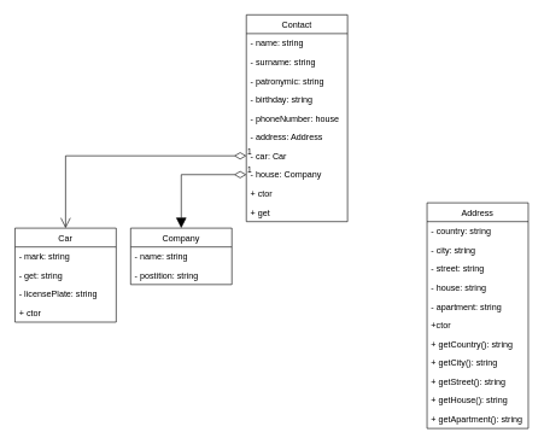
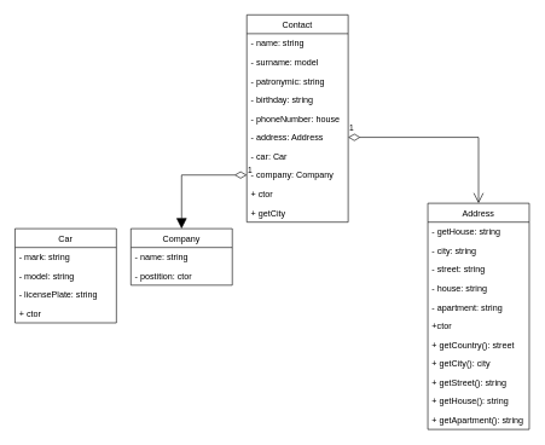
  <mxCell id="0" />
  <mxCell id="1" parent="0" />
  <mxCell id="2" value="Contact" style="swimlane;fontStyle=0;childLayout=stackLayout;horizontal=1;startSize=26;fillColor=none;horizontalStack=0;resizeParent=1;resizeParentMax=0;resizeLast=0;collapsible=1;marginBottom=0;" vertex="1" parent="1"><mxGeometry x="340" y="20" width="140" height="286" as="geometry" /></mxCell>
  <mxCell id="3" value="- name: string" style="text;strokeColor=none;fillColor=none;align=left;verticalAlign=top;spacingLeft=4;spacingRight=4;overflow=hidden;rotatable=0;points=[[0,0.5],[1,0.5]];portConstraint=eastwest;" vertex="1" parent="2"><mxGeometry y="26" width="140" height="26" as="geometry" /></mxCell>
- <mxCell id="4" value="- surname: string" style="text;strokeColor=none;fillColor=none;align=left;verticalAlign=top;spacingLeft=4;spacingRight=4;overflow=hidden;rotatable=0;points=[[0,0.5],[1,0.5]];portConstraint=eastwest;" vertex="1" parent="2"><mxGeometry y="52" width="140" height="26" as="geometry" /></mxCell>
+ <mxCell id="4" value="- surname: model" style="text;strokeColor=none;fillColor=none;align=left;verticalAlign=top;spacingLeft=4;spacingRight=4;overflow=hidden;rotatable=0;points=[[0,0.5],[1,0.5]];portConstraint=eastwest;" vertex="1" parent="2"><mxGeometry y="52" width="140" height="26" as="geometry" /></mxCell>
  <mxCell id="5" value="- patronymic: string" style="text;strokeColor=none;fillColor=none;align=left;verticalAlign=top;spacingLeft=4;spacingRight=4;overflow=hidden;rotatable=0;points=[[0,0.5],[1,0.5]];portConstraint=eastwest;" vertex="1" parent="2"><mxGeometry y="78" width="140" height="26" as="geometry" /></mxCell>
  <mxCell id="6" value="- birthday: string" style="text;strokeColor=none;fillColor=none;align=left;verticalAlign=top;spacingLeft=4;spacingRight=4;overflow=hidden;rotatable=0;points=[[0,0.5],[1,0.5]];portConstraint=eastwest;" vertex="1" parent="2"><mxGeometry y="104" width="140" height="26" as="geometry" /></mxCell>
  <mxCell id="7" value="- phoneNumber: house" style="text;strokeColor=none;fillColor=none;align=left;verticalAlign=top;spacingLeft=4;spacingRight=4;overflow=hidden;rotatable=0;points=[[0,0.5],[1,0.5]];portConstraint=eastwest;" vertex="1" parent="2"><mxGeometry y="130" width="140" height="26" as="geometry" /></mxCell>
  <mxCell id="8" value="- address: Address" style="text;strokeColor=none;fillColor=none;align=left;verticalAlign=top;spacingLeft=4;spacingRight=4;overflow=hidden;rotatable=0;points=[[0,0.5],[1,0.5]];portConstraint=eastwest;" vertex="1" parent="2"><mxGeometry y="156" width="140" height="26" as="geometry" /></mxCell>
  <mxCell id="9" value="- car: Car" style="text;strokeColor=none;fillColor=none;align=left;verticalAlign=top;spacingLeft=4;spacingRight=4;overflow=hidden;rotatable=0;points=[[0,0.5],[1,0.5]];portConstraint=eastwest;" vertex="1" parent="2"><mxGeometry y="182" width="140" height="26" as="geometry" /></mxCell>
- <mxCell id="10" value="- house: Company" style="text;strokeColor=none;fillColor=none;align=left;verticalAlign=top;spacingLeft=4;spacingRight=4;overflow=hidden;rotatable=0;points=[[0,0.5],[1,0.5]];portConstraint=eastwest;" vertex="1" parent="2"><mxGeometry y="208" width="140" height="26" as="geometry" /></mxCell>
+ <mxCell id="10" value="- company: Company" style="text;strokeColor=none;fillColor=none;align=left;verticalAlign=top;spacingLeft=4;spacingRight=4;overflow=hidden;rotatable=0;points=[[0,0.5],[1,0.5]];portConstraint=eastwest;" vertex="1" parent="2"><mxGeometry y="208" width="140" height="26" as="geometry" /></mxCell>
  <mxCell id="11" value="+ ctor" style="text;strokeColor=none;fillColor=none;align=left;verticalAlign=top;spacingLeft=4;spacingRight=4;overflow=hidden;rotatable=0;points=[[0,0.5],[1,0.5]];portConstraint=eastwest;" vertex="1" parent="2"><mxGeometry y="234" width="140" height="26" as="geometry" /></mxCell>
- <mxCell id="12" value="+ get" style="text;strokeColor=none;fillColor=none;align=left;verticalAlign=top;spacingLeft=4;spacingRight=4;overflow=hidden;rotatable=0;points=[[0,0.5],[1,0.5]];portConstraint=eastwest;" vertex="1" parent="2"><mxGeometry y="260" width="140" height="26" as="geometry" /></mxCell>
+ <mxCell id="12" value="+ getCity" style="text;strokeColor=none;fillColor=none;align=left;verticalAlign=top;spacingLeft=4;spacingRight=4;overflow=hidden;rotatable=0;points=[[0,0.5],[1,0.5]];portConstraint=eastwest;" vertex="1" parent="2"><mxGeometry y="260" width="140" height="26" as="geometry" /></mxCell>
  <mxCell id="13" value="Address" style="swimlane;fontStyle=0;childLayout=stackLayout;horizontal=1;startSize=26;fillColor=none;horizontalStack=0;resizeParent=1;resizeParentMax=0;resizeLast=0;collapsible=1;marginBottom=0;" vertex="1" parent="1"><mxGeometry x="590" y="280" width="140" height="312" as="geometry" /></mxCell>
- <mxCell id="14" value="- country: string" style="text;strokeColor=none;fillColor=none;align=left;verticalAlign=top;spacingLeft=4;spacingRight=4;overflow=hidden;rotatable=0;points=[[0,0.5],[1,0.5]];portConstraint=eastwest;" vertex="1" parent="13"><mxGeometry y="26" width="140" height="26" as="geometry" /></mxCell>
+ <mxCell id="14" value="- getHouse: string" style="text;strokeColor=none;fillColor=none;align=left;verticalAlign=top;spacingLeft=4;spacingRight=4;overflow=hidden;rotatable=0;points=[[0,0.5],[1,0.5]];portConstraint=eastwest;" vertex="1" parent="13"><mxGeometry y="26" width="140" height="26" as="geometry" /></mxCell>
  <mxCell id="15" value="- city: string" style="text;strokeColor=none;fillColor=none;align=left;verticalAlign=top;spacingLeft=4;spacingRight=4;overflow=hidden;rotatable=0;points=[[0,0.5],[1,0.5]];portConstraint=eastwest;" vertex="1" parent="13"><mxGeometry y="52" width="140" height="26" as="geometry" /></mxCell>
  <mxCell id="16" value="- street: string" style="text;strokeColor=none;fillColor=none;align=left;verticalAlign=top;spacingLeft=4;spacingRight=4;overflow=hidden;rotatable=0;points=[[0,0.5],[1,0.5]];portConstraint=eastwest;" vertex="1" parent="13"><mxGeometry y="78" width="140" height="26" as="geometry" /></mxCell>
  <mxCell id="17" value="- house: string" style="text;strokeColor=none;fillColor=none;align=left;verticalAlign=top;spacingLeft=4;spacingRight=4;overflow=hidden;rotatable=0;points=[[0,0.5],[1,0.5]];portConstraint=eastwest;" vertex="1" parent="13"><mxGeometry y="104" width="140" height="26" as="geometry" /></mxCell>
  <mxCell id="18" value="- apartment: string" style="text;strokeColor=none;fillColor=none;align=left;verticalAlign=top;spacingLeft=4;spacingRight=4;overflow=hidden;rotatable=0;points=[[0,0.5],[1,0.5]];portConstraint=eastwest;" vertex="1" parent="13"><mxGeometry y="130" width="140" height="26" as="geometry" /></mxCell>
  <mxCell id="19" value="+ctor" style="text;strokeColor=none;fillColor=none;align=left;verticalAlign=top;spacingLeft=4;spacingRight=4;overflow=hidden;rotatable=0;points=[[0,0.5],[1,0.5]];portConstraint=eastwest;" vertex="1" parent="13"><mxGeometry y="156" width="140" height="26" as="geometry" /></mxCell>
- <mxCell id="20" value="+ getCountry(): string" style="text;strokeColor=none;fillColor=none;align=left;verticalAlign=top;spacingLeft=4;spacingRight=4;overflow=hidden;rotatable=0;points=[[0,0.5],[1,0.5]];portConstraint=eastwest;" vertex="1" parent="13"><mxGeometry y="182" width="140" height="26" as="geometry" /></mxCell>
- <mxCell id="21" value="+ getCity(): string" style="text;strokeColor=none;fillColor=none;align=left;verticalAlign=top;spacingLeft=4;spacingRight=4;overflow=hidden;rotatable=0;points=[[0,0.5],[1,0.5]];portConstraint=eastwest;" vertex="1" parent="13"><mxGeometry y="208" width="140" height="26" as="geometry" /></mxCell>
+ <mxCell id="20" value="+ getCountry(): street" style="text;strokeColor=none;fillColor=none;align=left;verticalAlign=top;spacingLeft=4;spacingRight=4;overflow=hidden;rotatable=0;points=[[0,0.5],[1,0.5]];portConstraint=eastwest;" vertex="1" parent="13"><mxGeometry y="182" width="140" height="26" as="geometry" /></mxCell>
+ <mxCell id="21" value="+ getCity(): city" style="text;strokeColor=none;fillColor=none;align=left;verticalAlign=top;spacingLeft=4;spacingRight=4;overflow=hidden;rotatable=0;points=[[0,0.5],[1,0.5]];portConstraint=eastwest;" vertex="1" parent="13"><mxGeometry y="208" width="140" height="26" as="geometry" /></mxCell>
  <mxCell id="22" value="+ getStreet(): string" style="text;strokeColor=none;fillColor=none;align=left;verticalAlign=top;spacingLeft=4;spacingRight=4;overflow=hidden;rotatable=0;points=[[0,0.5],[1,0.5]];portConstraint=eastwest;" vertex="1" parent="13"><mxGeometry y="234" width="140" height="26" as="geometry" /></mxCell>
  <mxCell id="23" value="+ getHouse(): string" style="text;strokeColor=none;fillColor=none;align=left;verticalAlign=top;spacingLeft=4;spacingRight=4;overflow=hidden;rotatable=0;points=[[0,0.5],[1,0.5]];portConstraint=eastwest;" vertex="1" parent="13"><mxGeometry y="260" width="140" height="26" as="geometry" /></mxCell>
  <mxCell id="24" value="+ getApartment(): string" style="text;strokeColor=none;fillColor=none;align=left;verticalAlign=top;spacingLeft=4;spacingRight=4;overflow=hidden;rotatable=0;points=[[0,0.5],[1,0.5]];portConstraint=eastwest;" vertex="1" parent="13"><mxGeometry y="286" width="140" height="26" as="geometry" /></mxCell>
+ <mxCell id="25" value="1" style="endArrow=open;html=1;endSize=12;startArrow=diamondThin;startSize=14;startFill=0;edgeStyle=orthogonalEdgeStyle;align=left;verticalAlign=bottom;rounded=0;exitX=1;exitY=0.5;exitDx=0;exitDy=0;entryX=0.5;entryY=0;entryDx=0;entryDy=0;" edge="1" parent="1" source="8" target="13"><mxGeometry x="-1" y="3" relative="1" as="geometry"><mxPoint x="410" y="510" as="sourcePoint" /><mxPoint x="570" y="510" as="targetPoint" /></mxGeometry></mxCell>
  <mxCell id="26" value="Car" style="swimlane;fontStyle=0;childLayout=stackLayout;horizontal=1;startSize=26;fillColor=none;horizontalStack=0;resizeParent=1;resizeParentMax=0;resizeLast=0;collapsible=1;marginBottom=0;" vertex="1" parent="1"><mxGeometry x="20" y="315" width="140" height="130" as="geometry" /></mxCell>
  <mxCell id="27" value="- mark: string" style="text;strokeColor=none;fillColor=none;align=left;verticalAlign=top;spacingLeft=4;spacingRight=4;overflow=hidden;rotatable=0;points=[[0,0.5],[1,0.5]];portConstraint=eastwest;" vertex="1" parent="26"><mxGeometry y="26" width="140" height="26" as="geometry" /></mxCell>
- <mxCell id="28" value="- get: string" style="text;strokeColor=none;fillColor=none;align=left;verticalAlign=top;spacingLeft=4;spacingRight=4;overflow=hidden;rotatable=0;points=[[0,0.5],[1,0.5]];portConstraint=eastwest;" vertex="1" parent="26"><mxGeometry y="52" width="140" height="26" as="geometry" /></mxCell>
+ <mxCell id="28" value="- model: string" style="text;strokeColor=none;fillColor=none;align=left;verticalAlign=top;spacingLeft=4;spacingRight=4;overflow=hidden;rotatable=0;points=[[0,0.5],[1,0.5]];portConstraint=eastwest;" vertex="1" parent="26"><mxGeometry y="52" width="140" height="26" as="geometry" /></mxCell>
  <mxCell id="29" value="- licensePlate: string" style="text;strokeColor=none;fillColor=none;align=left;verticalAlign=top;spacingLeft=4;spacingRight=4;overflow=hidden;rotatable=0;points=[[0,0.5],[1,0.5]];portConstraint=eastwest;" vertex="1" parent="26"><mxGeometry y="78" width="140" height="26" as="geometry" /></mxCell>
  <mxCell id="30" value="+ ctor" style="text;strokeColor=none;fillColor=none;align=left;verticalAlign=top;spacingLeft=4;spacingRight=4;overflow=hidden;rotatable=0;points=[[0,0.5],[1,0.5]];portConstraint=eastwest;" vertex="1" parent="26"><mxGeometry y="104" width="140" height="26" as="geometry" /></mxCell>
- <mxCell id="31" value="1" style="endArrow=open;html=1;endSize=12;startArrow=diamondThin;startSize=14;startFill=0;edgeStyle=orthogonalEdgeStyle;align=left;verticalAlign=bottom;rounded=0;exitX=0;exitY=0.5;exitDx=0;exitDy=0;entryX=0.5;entryY=0;entryDx=0;entryDy=0;" edge="1" parent="1" source="9" target="26"><mxGeometry x="-1" y="3" relative="1" as="geometry"><mxPoint x="300" y="520" as="sourcePoint" /><mxPoint x="460" y="520" as="targetPoint" /></mxGeometry></mxCell>
  <mxCell id="32" value="Company" style="swimlane;fontStyle=0;childLayout=stackLayout;horizontal=1;startSize=26;fillColor=none;horizontalStack=0;resizeParent=1;resizeParentMax=0;resizeLast=0;collapsible=1;marginBottom=0;" vertex="1" parent="1"><mxGeometry x="180" y="315" width="140" height="78" as="geometry" /></mxCell>
  <mxCell id="33" value="- name: string" style="text;strokeColor=none;fillColor=none;align=left;verticalAlign=top;spacingLeft=4;spacingRight=4;overflow=hidden;rotatable=0;points=[[0,0.5],[1,0.5]];portConstraint=eastwest;" vertex="1" parent="32"><mxGeometry y="26" width="140" height="26" as="geometry" /></mxCell>
- <mxCell id="34" value="- postition: string" style="text;strokeColor=none;fillColor=none;align=left;verticalAlign=top;spacingLeft=4;spacingRight=4;overflow=hidden;rotatable=0;points=[[0,0.5],[1,0.5]];portConstraint=eastwest;" vertex="1" parent="32"><mxGeometry y="52" width="140" height="26" as="geometry" /></mxCell>
+ <mxCell id="34" value="- postition: ctor" style="text;strokeColor=none;fillColor=none;align=left;verticalAlign=top;spacingLeft=4;spacingRight=4;overflow=hidden;rotatable=0;points=[[0,0.5],[1,0.5]];portConstraint=eastwest;" vertex="1" parent="32"><mxGeometry y="52" width="140" height="26" as="geometry" /></mxCell>
  <mxCell id="35" value="1" style="endArrow=block;html=1;endSize=12;startArrow=diamondThin;startSize=14;startFill=0;edgeStyle=orthogonalEdgeStyle;align=left;verticalAlign=bottom;rounded=0;exitX=0;exitY=0.5;exitDx=0;exitDy=0;entryX=0.5;entryY=0;entryDx=0;entryDy=0;" edge="1" parent="1" source="10" target="32"><mxGeometry x="-1" y="3" relative="1" as="geometry"><mxPoint x="260" y="510" as="sourcePoint" /><mxPoint x="420" y="510" as="targetPoint" /></mxGeometry></mxCell>
